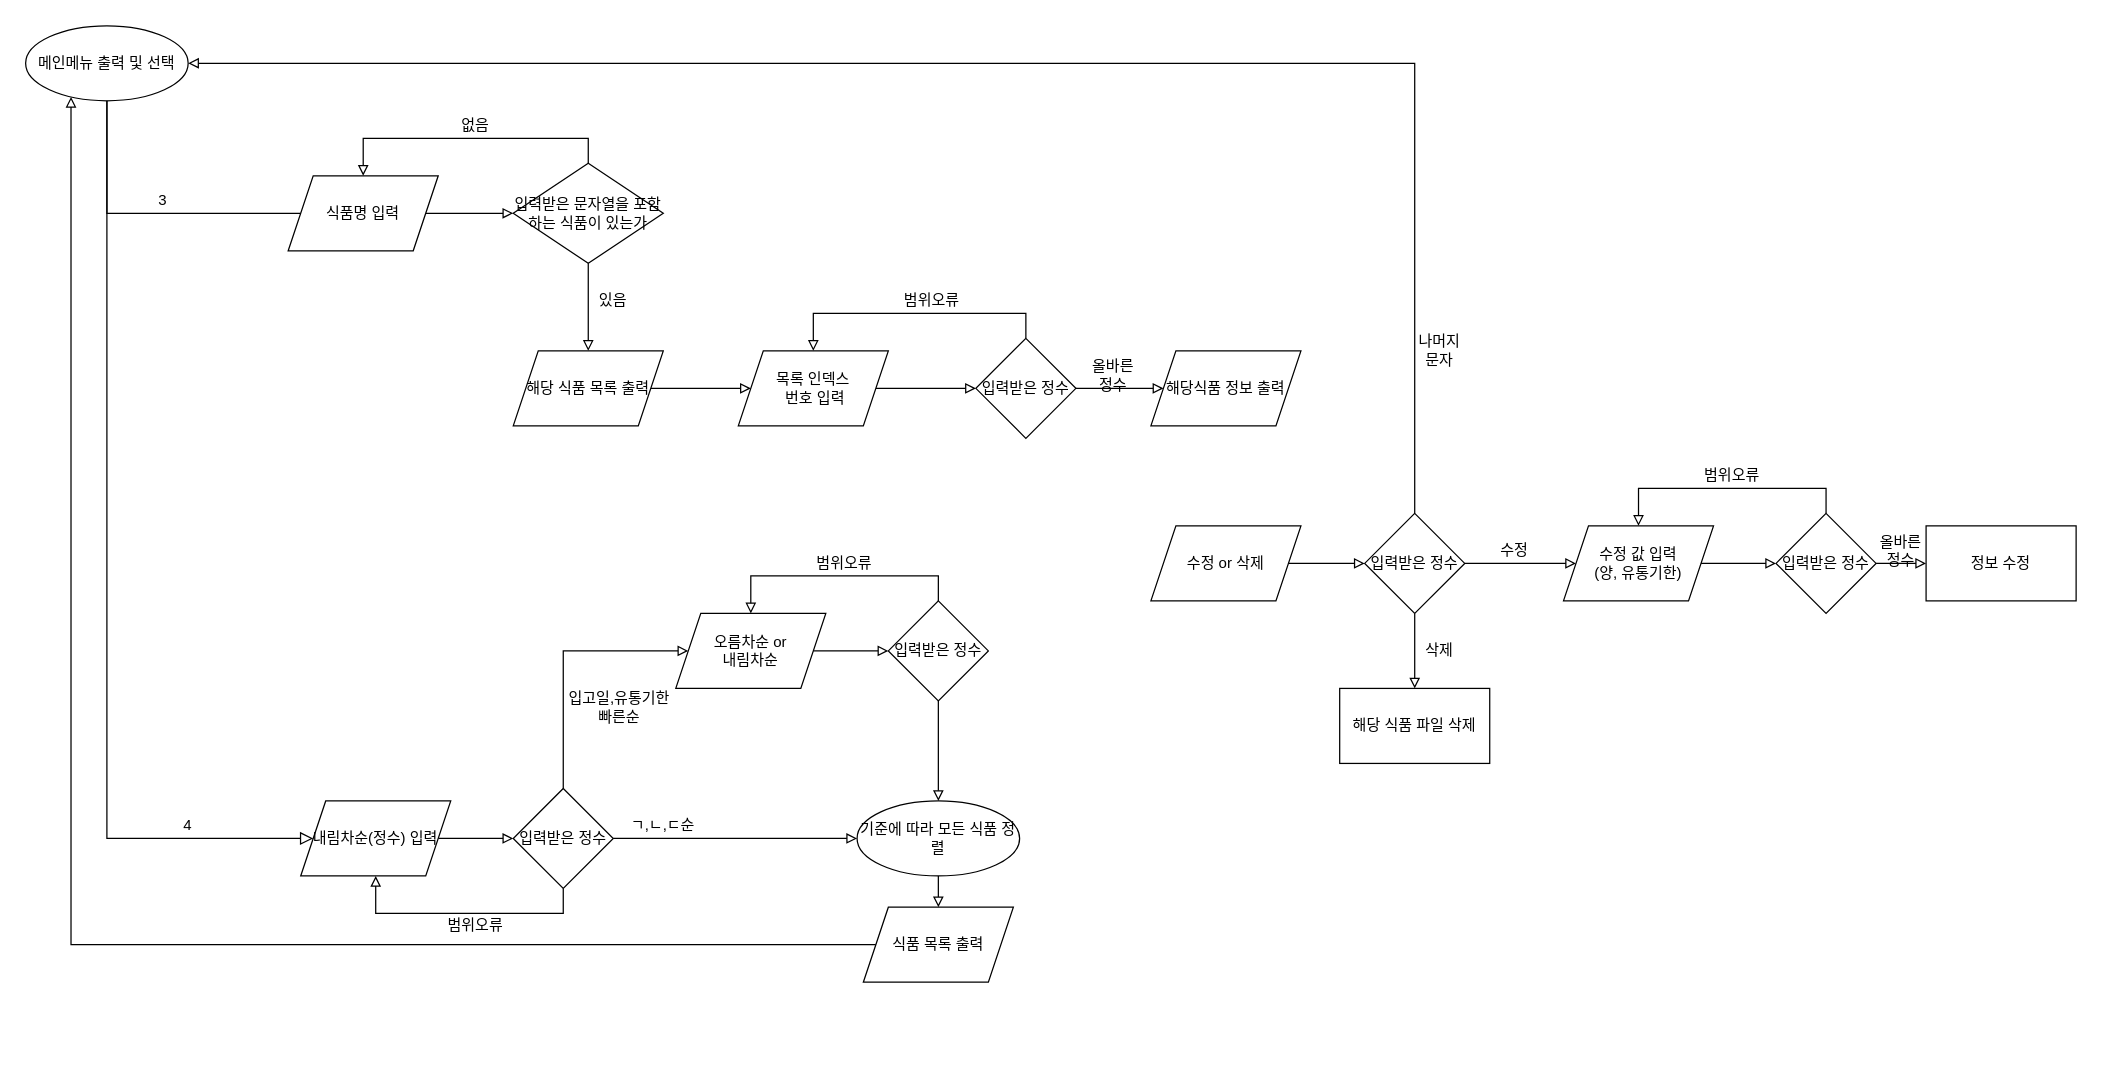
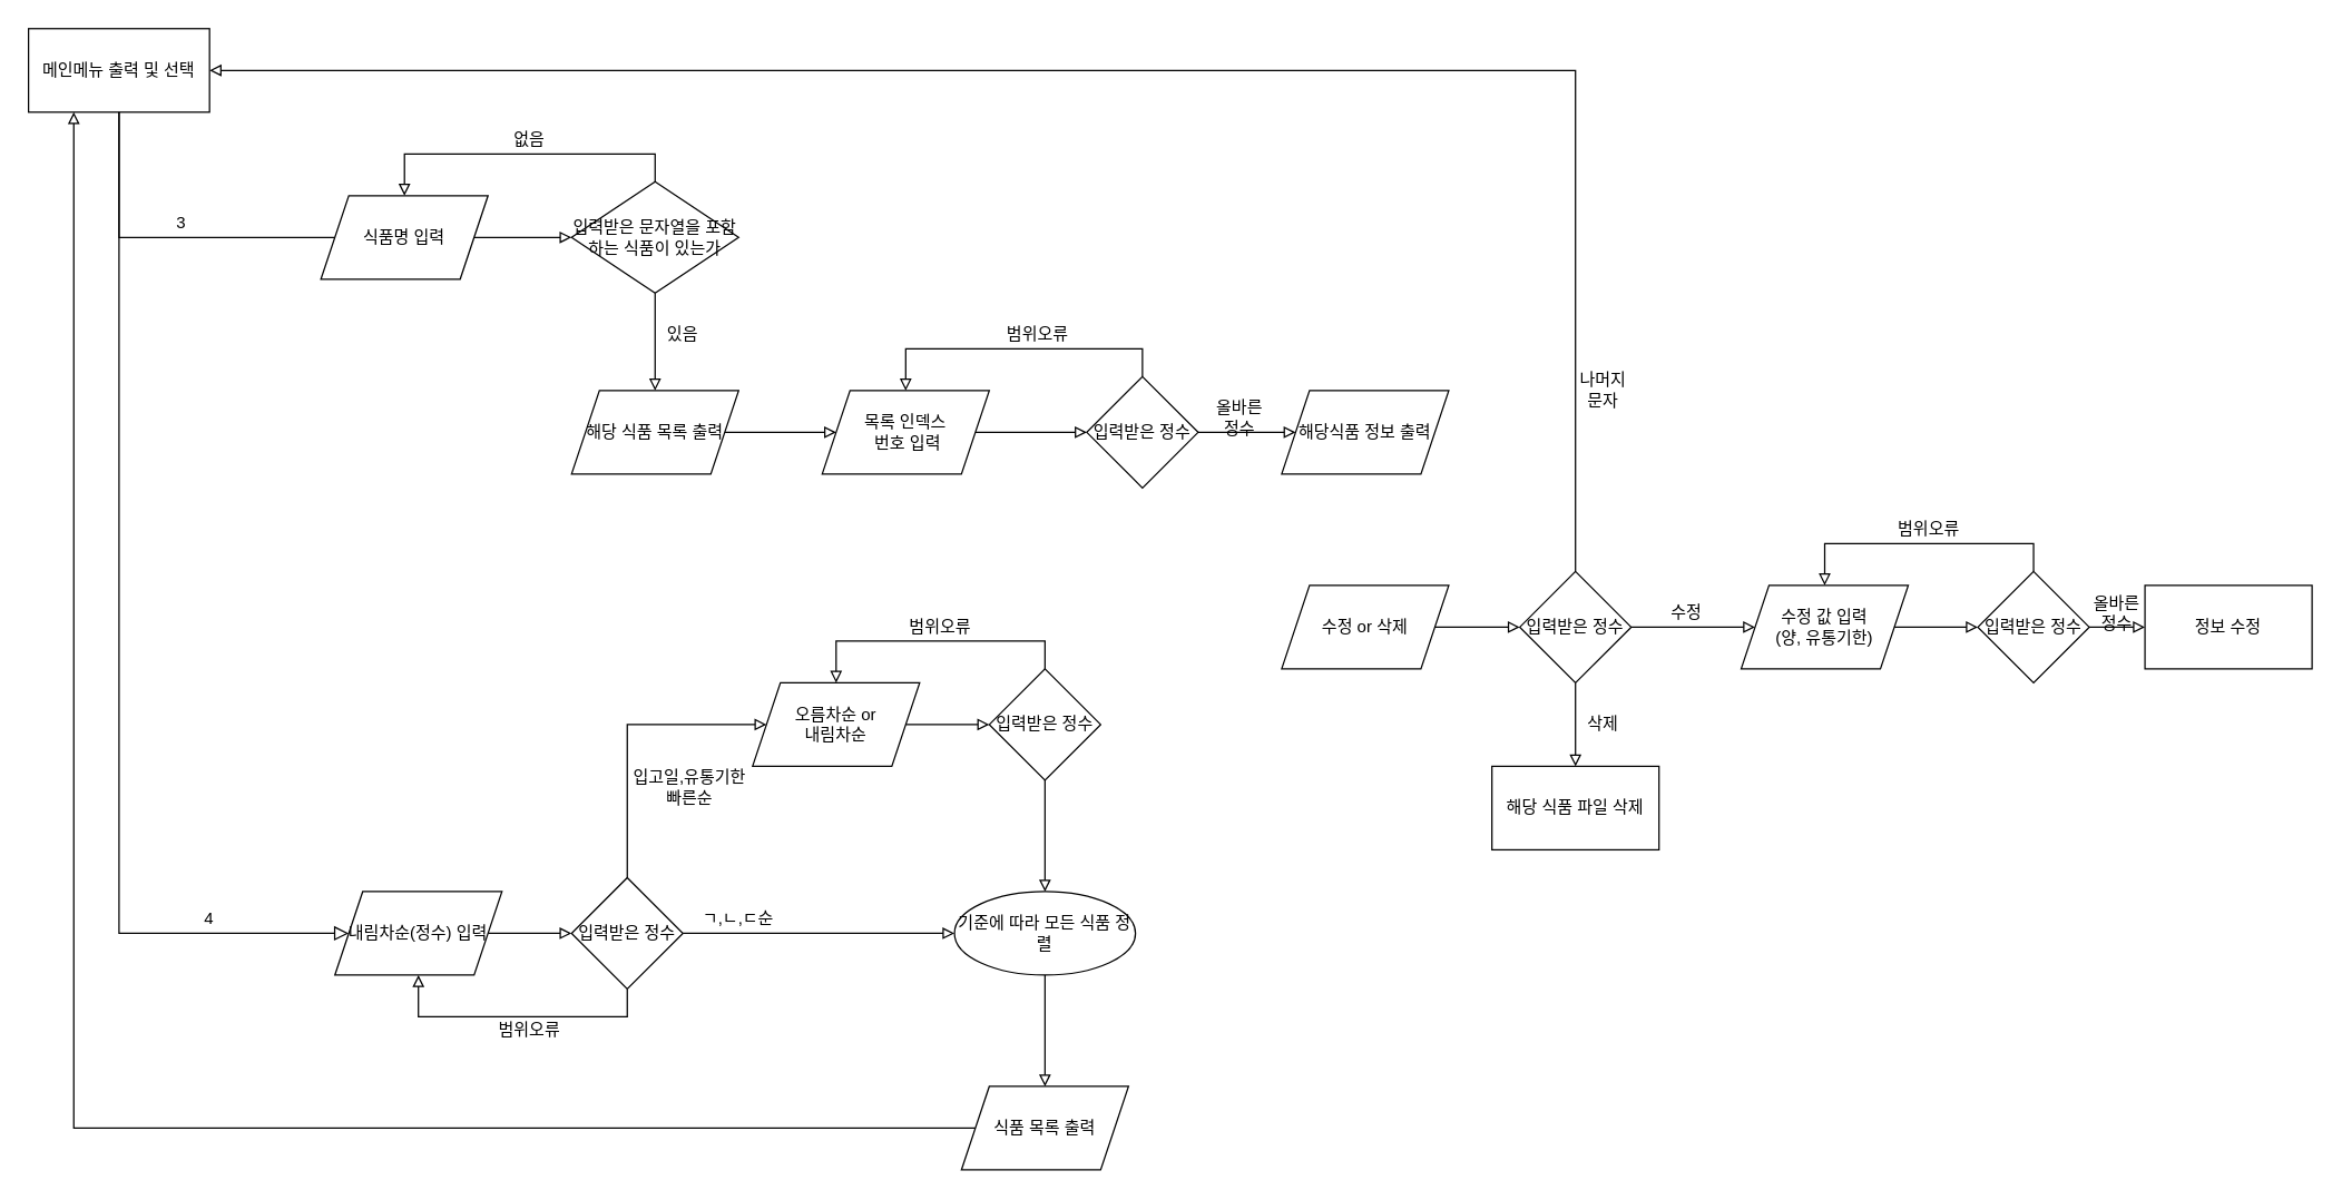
  <mxCell id="0" />
  <mxCell id="1" parent="0" />
  <mxCell id="2" value="" style="rounded=0;html=1;jettySize=auto;orthogonalLoop=1;fontSize=11;endArrow=none;endFill=0;endSize=8;strokeWidth=1;shadow=0;labelBackgroundColor=none;edgeStyle=orthogonalEdgeStyle;exitX=0.5;exitY=1;exitDx=0;exitDy=0;entryX=0;entryY=0.5;entryDx=0;entryDy=0;" parent="1" source="3" target="6" edge="1"><mxGeometry relative="1" as="geometry"><mxPoint x="100" y="90" as="sourcePoint" /><mxPoint x="50" y="140" as="targetPoint" /><Array as="points"><mxPoint x="85" y="170" /></Array></mxGeometry></mxCell>
- <mxCell id="3" value="메인메뉴 출력 및 선택" style="ellipse;whiteSpace=wrap;html=1;" vertex="1" parent="1"><mxGeometry x="20" y="20" width="130" height="60" as="geometry" /></mxCell>
+ <mxCell id="3" value="메인메뉴 출력 및 선택" style="rounded=0;whiteSpace=wrap;html=1;" vertex="1" parent="1"><mxGeometry x="20" y="20" width="130" height="60" as="geometry" /></mxCell>
  <mxCell id="4" value="해당 식품 파일 삭제" style="rounded=0;whiteSpace=wrap;html=1;" vertex="1" parent="1"><mxGeometry x="1071" y="550" width="120" height="60" as="geometry" /></mxCell>
  <mxCell id="5" style="edgeStyle=orthogonalEdgeStyle;rounded=0;orthogonalLoop=1;jettySize=auto;html=1;exitX=1;exitY=0.5;exitDx=0;exitDy=0;entryX=0;entryY=0.5;entryDx=0;entryDy=0;endArrow=block;endFill=0;" edge="1" parent="1" source="6" target="11"><mxGeometry relative="1" as="geometry" /></mxCell>
  <mxCell id="6" value="식품명 입력" style="shape=parallelogram;perimeter=parallelogramPerimeter;whiteSpace=wrap;html=1;fixedSize=1;" vertex="1" parent="1"><mxGeometry x="230" y="140" width="120" height="60" as="geometry" /></mxCell>
  <mxCell id="7" style="edgeStyle=orthogonalEdgeStyle;rounded=0;orthogonalLoop=1;jettySize=auto;html=1;exitX=1;exitY=0.5;exitDx=0;exitDy=0;entryX=0;entryY=0.5;entryDx=0;entryDy=0;endArrow=block;endFill=0;" edge="1" parent="1" source="8" target="32"><mxGeometry relative="1" as="geometry" /></mxCell>
  <mxCell id="8" value="수정 or 삭제" style="shape=parallelogram;perimeter=parallelogramPerimeter;whiteSpace=wrap;html=1;fixedSize=1;" vertex="1" parent="1"><mxGeometry x="920" y="420" width="120" height="60" as="geometry" /></mxCell>
  <mxCell id="9" style="edgeStyle=orthogonalEdgeStyle;rounded=0;orthogonalLoop=1;jettySize=auto;html=1;exitX=0.5;exitY=0;exitDx=0;exitDy=0;entryX=0.5;entryY=0;entryDx=0;entryDy=0;endArrow=block;endFill=0;" edge="1" parent="1" source="11" target="6"><mxGeometry relative="1" as="geometry" /></mxCell>
  <mxCell id="10" style="edgeStyle=orthogonalEdgeStyle;rounded=0;orthogonalLoop=1;jettySize=auto;html=1;exitX=0.5;exitY=1;exitDx=0;exitDy=0;entryX=0.5;entryY=0;entryDx=0;entryDy=0;endArrow=block;endFill=0;" edge="1" parent="1" source="11" target="18"><mxGeometry relative="1" as="geometry" /></mxCell>
  <mxCell id="11" value="입력받은 문자열을 포함하는 식품이 있는가" style="rhombus;whiteSpace=wrap;html=1;" vertex="1" parent="1"><mxGeometry x="410" y="130" width="120" height="80" as="geometry" /></mxCell>
  <mxCell id="12" value="3" style="text;html=1;strokeColor=none;fillColor=none;align=center;verticalAlign=middle;whiteSpace=wrap;rounded=0;" vertex="1" parent="1"><mxGeometry x="110" y="150" width="40" height="20" as="geometry" /></mxCell>
  <mxCell id="13" value="4" style="text;html=1;strokeColor=none;fillColor=none;align=center;verticalAlign=middle;whiteSpace=wrap;rounded=0;" vertex="1" parent="1"><mxGeometry x="130" y="650" width="40" height="20" as="geometry" /></mxCell>
  <mxCell id="14" value="" style="rounded=0;html=1;jettySize=auto;orthogonalLoop=1;fontSize=11;endArrow=block;endFill=0;endSize=8;strokeWidth=1;shadow=0;labelBackgroundColor=none;edgeStyle=orthogonalEdgeStyle;exitX=0.5;exitY=1;exitDx=0;exitDy=0;entryX=0;entryY=0.5;entryDx=0;entryDy=0;" edge="1" parent="1" source="3" target="16"><mxGeometry relative="1" as="geometry"><mxPoint x="80" y="210" as="sourcePoint" /><mxPoint x="235" y="300" as="targetPoint" /><Array as="points"><mxPoint x="85" y="670" /><mxPoint x="234" y="670" /></Array></mxGeometry></mxCell>
  <mxCell id="15" style="edgeStyle=orthogonalEdgeStyle;rounded=0;orthogonalLoop=1;jettySize=auto;html=1;exitX=1;exitY=0.5;exitDx=0;exitDy=0;entryX=0;entryY=0.5;entryDx=0;entryDy=0;endArrow=block;endFill=0;" edge="1" parent="1" source="16" target="46"><mxGeometry relative="1" as="geometry" /></mxCell>
  <mxCell id="16" value="내림차순(정수) 입력" style="shape=parallelogram;perimeter=parallelogramPerimeter;whiteSpace=wrap;html=1;fixedSize=1;" vertex="1" parent="1"><mxGeometry x="240" y="640" width="120" height="60" as="geometry" /></mxCell>
  <mxCell id="17" style="edgeStyle=orthogonalEdgeStyle;rounded=0;orthogonalLoop=1;jettySize=auto;html=1;exitX=1;exitY=0.5;exitDx=0;exitDy=0;entryX=0;entryY=0.5;entryDx=0;entryDy=0;endArrow=block;endFill=0;" edge="1" parent="1" source="18" target="22"><mxGeometry relative="1" as="geometry" /></mxCell>
  <mxCell id="18" value="해당 식품 목록 출력" style="shape=parallelogram;perimeter=parallelogramPerimeter;whiteSpace=wrap;html=1;fixedSize=1;" vertex="1" parent="1"><mxGeometry x="410" y="280" width="120" height="60" as="geometry" /></mxCell>
  <mxCell id="19" value="없음" style="text;html=1;strokeColor=none;fillColor=none;align=center;verticalAlign=middle;whiteSpace=wrap;rounded=0;" vertex="1" parent="1"><mxGeometry x="360" y="90" width="40" height="20" as="geometry" /></mxCell>
  <mxCell id="20" value="있음" style="text;html=1;strokeColor=none;fillColor=none;align=center;verticalAlign=middle;whiteSpace=wrap;rounded=0;" vertex="1" parent="1"><mxGeometry x="470" y="230" width="40" height="20" as="geometry" /></mxCell>
  <mxCell id="21" style="edgeStyle=orthogonalEdgeStyle;rounded=0;orthogonalLoop=1;jettySize=auto;html=1;exitX=1;exitY=0.5;exitDx=0;exitDy=0;entryX=0;entryY=0.5;entryDx=0;entryDy=0;endArrow=block;endFill=0;" edge="1" parent="1" source="22" target="25"><mxGeometry relative="1" as="geometry" /></mxCell>
  <mxCell id="22" value="목록 인덱스&lt;br&gt;&amp;nbsp;번호 입력" style="shape=parallelogram;perimeter=parallelogramPerimeter;whiteSpace=wrap;html=1;fixedSize=1;" vertex="1" parent="1"><mxGeometry x="590" y="280" width="120" height="60" as="geometry" /></mxCell>
  <mxCell id="23" style="edgeStyle=orthogonalEdgeStyle;rounded=0;orthogonalLoop=1;jettySize=auto;html=1;exitX=0.5;exitY=0;exitDx=0;exitDy=0;entryX=0.5;entryY=0;entryDx=0;entryDy=0;endArrow=block;endFill=0;" edge="1" parent="1" source="25" target="22"><mxGeometry relative="1" as="geometry" /></mxCell>
  <mxCell id="24" style="edgeStyle=orthogonalEdgeStyle;rounded=0;orthogonalLoop=1;jettySize=auto;html=1;exitX=1;exitY=0.5;exitDx=0;exitDy=0;entryX=0;entryY=0.5;entryDx=0;entryDy=0;endArrow=block;endFill=0;" edge="1" parent="1" source="25" target="26"><mxGeometry relative="1" as="geometry" /></mxCell>
  <mxCell id="25" value="입력받은 정수" style="rhombus;whiteSpace=wrap;html=1;" vertex="1" parent="1"><mxGeometry x="780" y="270" width="80" height="80" as="geometry" /></mxCell>
  <mxCell id="26" value="해당식품 정보 출력" style="shape=parallelogram;perimeter=parallelogramPerimeter;whiteSpace=wrap;html=1;fixedSize=1;" vertex="1" parent="1"><mxGeometry x="920" y="280" width="120" height="60" as="geometry" /></mxCell>
  <mxCell id="27" style="edgeStyle=orthogonalEdgeStyle;rounded=0;orthogonalLoop=1;jettySize=auto;html=1;exitX=1;exitY=0.5;exitDx=0;exitDy=0;entryX=0;entryY=0.5;entryDx=0;entryDy=0;endArrow=block;endFill=0;" edge="1" parent="1" source="28" target="37"><mxGeometry relative="1" as="geometry" /></mxCell>
  <mxCell id="28" value="수정 값 입력&lt;br&gt;(양, 유통기한)" style="shape=parallelogram;perimeter=parallelogramPerimeter;whiteSpace=wrap;html=1;fixedSize=1;" vertex="1" parent="1"><mxGeometry x="1250" y="420" width="120" height="60" as="geometry" /></mxCell>
  <mxCell id="29" style="edgeStyle=orthogonalEdgeStyle;rounded=0;orthogonalLoop=1;jettySize=auto;html=1;exitX=1;exitY=0.5;exitDx=0;exitDy=0;entryX=0;entryY=0.5;entryDx=0;entryDy=0;endArrow=block;endFill=0;" edge="1" parent="1" source="32" target="28"><mxGeometry relative="1" as="geometry" /></mxCell>
  <mxCell id="30" style="edgeStyle=orthogonalEdgeStyle;rounded=0;orthogonalLoop=1;jettySize=auto;html=1;exitX=0.5;exitY=1;exitDx=0;exitDy=0;entryX=0.5;entryY=0;entryDx=0;entryDy=0;endArrow=block;endFill=0;" edge="1" parent="1" source="32" target="4"><mxGeometry relative="1" as="geometry" /></mxCell>
  <mxCell id="31" style="edgeStyle=orthogonalEdgeStyle;rounded=0;orthogonalLoop=1;jettySize=auto;html=1;exitX=0.5;exitY=0;exitDx=0;exitDy=0;endArrow=block;endFill=0;entryX=1;entryY=0.5;entryDx=0;entryDy=0;" edge="1" parent="1" source="32" target="3"><mxGeometry relative="1" as="geometry"><mxPoint x="1131" y="331.6" as="targetPoint" /></mxGeometry></mxCell>
  <mxCell id="32" value="입력받은 정수" style="rhombus;whiteSpace=wrap;html=1;" vertex="1" parent="1"><mxGeometry x="1091" y="410" width="80" height="80" as="geometry" /></mxCell>
  <mxCell id="33" value="삭제" style="text;html=1;strokeColor=none;fillColor=none;align=center;verticalAlign=middle;whiteSpace=wrap;rounded=0;" vertex="1" parent="1"><mxGeometry x="1131" y="510" width="40" height="20" as="geometry" /></mxCell>
  <mxCell id="34" value="수정" style="text;html=1;strokeColor=none;fillColor=none;align=center;verticalAlign=middle;whiteSpace=wrap;rounded=0;" vertex="1" parent="1"><mxGeometry x="1191" y="430" width="40" height="20" as="geometry" /></mxCell>
  <mxCell id="35" style="edgeStyle=orthogonalEdgeStyle;rounded=0;orthogonalLoop=1;jettySize=auto;html=1;exitX=0.5;exitY=0;exitDx=0;exitDy=0;endArrow=block;endFill=0;entryX=0.5;entryY=0;entryDx=0;entryDy=0;" edge="1" parent="1" source="37" target="28"><mxGeometry relative="1" as="geometry"><mxPoint x="1430" y="360" as="targetPoint" /></mxGeometry></mxCell>
  <mxCell id="36" style="edgeStyle=orthogonalEdgeStyle;rounded=0;orthogonalLoop=1;jettySize=auto;html=1;exitX=1;exitY=0.5;exitDx=0;exitDy=0;endArrow=block;endFill=0;" edge="1" parent="1" source="37"><mxGeometry relative="1" as="geometry"><mxPoint x="1540" y="450" as="targetPoint" /></mxGeometry></mxCell>
  <mxCell id="37" value="입력받은 정수" style="rhombus;whiteSpace=wrap;html=1;" vertex="1" parent="1"><mxGeometry x="1420" y="410" width="80" height="80" as="geometry" /></mxCell>
  <mxCell id="38" value="정보 수정" style="rounded=0;whiteSpace=wrap;html=1;" vertex="1" parent="1"><mxGeometry x="1540" y="420" width="120" height="60" as="geometry" /></mxCell>
  <mxCell id="39" value="범위오류" style="text;html=1;strokeColor=none;fillColor=none;align=center;verticalAlign=middle;whiteSpace=wrap;rounded=0;" vertex="1" parent="1"><mxGeometry x="1360" y="370" width="50" height="20" as="geometry" /></mxCell>
  <mxCell id="40" value="올바른 정수" style="text;html=1;strokeColor=none;fillColor=none;align=center;verticalAlign=middle;whiteSpace=wrap;rounded=0;" vertex="1" parent="1"><mxGeometry x="1500" y="430" width="40" height="20" as="geometry" /></mxCell>
  <mxCell id="41" value="범위오류" style="text;html=1;strokeColor=none;fillColor=none;align=center;verticalAlign=middle;whiteSpace=wrap;rounded=0;" vertex="1" parent="1"><mxGeometry x="720" y="230" width="50" height="20" as="geometry" /></mxCell>
  <mxCell id="42" value="올바른 정수" style="text;html=1;strokeColor=none;fillColor=none;align=center;verticalAlign=middle;whiteSpace=wrap;rounded=0;" vertex="1" parent="1"><mxGeometry x="870" y="290" width="40" height="20" as="geometry" /></mxCell>
  <mxCell id="43" style="edgeStyle=orthogonalEdgeStyle;rounded=0;orthogonalLoop=1;jettySize=auto;html=1;exitX=0.5;exitY=1;exitDx=0;exitDy=0;entryX=0.5;entryY=1;entryDx=0;entryDy=0;endArrow=block;endFill=0;" edge="1" parent="1" source="46" target="16"><mxGeometry relative="1" as="geometry" /></mxCell>
  <mxCell id="44" style="edgeStyle=orthogonalEdgeStyle;rounded=0;orthogonalLoop=1;jettySize=auto;html=1;exitX=1;exitY=0.5;exitDx=0;exitDy=0;endArrow=block;endFill=0;entryX=0;entryY=0.5;entryDx=0;entryDy=0;" edge="1" parent="1" source="46" target="57"><mxGeometry relative="1" as="geometry"><mxPoint x="610" y="670" as="targetPoint" /></mxGeometry></mxCell>
  <mxCell id="45" style="edgeStyle=orthogonalEdgeStyle;rounded=0;orthogonalLoop=1;jettySize=auto;html=1;exitX=0.5;exitY=0;exitDx=0;exitDy=0;endArrow=block;endFill=0;" edge="1" parent="1" source="46"><mxGeometry relative="1" as="geometry"><mxPoint x="550" y="520" as="targetPoint" /><Array as="points"><mxPoint x="450" y="520" /></Array></mxGeometry></mxCell>
  <mxCell id="46" value="입력받은 정수" style="rhombus;whiteSpace=wrap;html=1;" vertex="1" parent="1"><mxGeometry x="410" y="630" width="80" height="80" as="geometry" /></mxCell>
  <mxCell id="47" value="나머지 문자" style="text;html=1;strokeColor=none;fillColor=none;align=center;verticalAlign=middle;whiteSpace=wrap;rounded=0;" vertex="1" parent="1"><mxGeometry x="1131" y="270" width="40" height="20" as="geometry" /></mxCell>
  <mxCell id="48" value="범위오류" style="text;html=1;strokeColor=none;fillColor=none;align=center;verticalAlign=middle;whiteSpace=wrap;rounded=0;" vertex="1" parent="1"><mxGeometry x="355" y="730" width="50" height="20" as="geometry" /></mxCell>
  <mxCell id="49" value="입고일,유통기한&lt;br&gt;빠른순" style="text;html=1;strokeColor=none;fillColor=none;align=center;verticalAlign=middle;whiteSpace=wrap;rounded=0;" vertex="1" parent="1"><mxGeometry x="450" y="555" width="90" height="20" as="geometry" /></mxCell>
  <mxCell id="50" value="ㄱ,ㄴ,ㄷ순" style="text;html=1;strokeColor=none;fillColor=none;align=center;verticalAlign=middle;whiteSpace=wrap;rounded=0;" vertex="1" parent="1"><mxGeometry x="500" y="650" width="60" height="20" as="geometry" /></mxCell>
  <mxCell id="51" style="edgeStyle=orthogonalEdgeStyle;rounded=0;orthogonalLoop=1;jettySize=auto;html=1;exitX=1;exitY=0.5;exitDx=0;exitDy=0;entryX=0;entryY=0.5;entryDx=0;entryDy=0;endArrow=block;endFill=0;" edge="1" parent="1" source="52" target="55"><mxGeometry relative="1" as="geometry" /></mxCell>
  <mxCell id="52" value="오름차순 or &lt;br&gt;내림차순" style="shape=parallelogram;perimeter=parallelogramPerimeter;whiteSpace=wrap;html=1;fixedSize=1;" vertex="1" parent="1"><mxGeometry x="540" y="490" width="120" height="60" as="geometry" /></mxCell>
  <mxCell id="53" style="edgeStyle=orthogonalEdgeStyle;rounded=0;orthogonalLoop=1;jettySize=auto;html=1;exitX=0.5;exitY=1;exitDx=0;exitDy=0;endArrow=block;endFill=0;entryX=0.5;entryY=0;entryDx=0;entryDy=0;" edge="1" parent="1" source="55" target="57"><mxGeometry relative="1" as="geometry"><mxPoint x="750" y="610" as="targetPoint" /></mxGeometry></mxCell>
  <mxCell id="54" style="edgeStyle=orthogonalEdgeStyle;rounded=0;orthogonalLoop=1;jettySize=auto;html=1;exitX=0.5;exitY=0;exitDx=0;exitDy=0;entryX=0.5;entryY=0;entryDx=0;entryDy=0;endArrow=block;endFill=0;" edge="1" parent="1" source="55" target="52"><mxGeometry relative="1" as="geometry" /></mxCell>
  <mxCell id="55" value="입력받은 정수" style="rhombus;whiteSpace=wrap;html=1;" vertex="1" parent="1"><mxGeometry x="710" y="480" width="80" height="80" as="geometry" /></mxCell>
  <mxCell id="56" style="edgeStyle=orthogonalEdgeStyle;rounded=0;orthogonalLoop=1;jettySize=auto;html=1;exitX=0.5;exitY=1;exitDx=0;exitDy=0;entryX=0.5;entryY=0;entryDx=0;entryDy=0;endArrow=block;endFill=0;" edge="1" parent="1" source="57" target="60"><mxGeometry relative="1" as="geometry" /></mxCell>
  <mxCell id="57" value="기준에 따라 모든 식품 정렬" style="ellipse;whiteSpace=wrap;html=1;" vertex="1" parent="1"><mxGeometry x="685" y="640" width="130" height="60" as="geometry" /></mxCell>
  <mxCell id="58" value="범위오류" style="text;html=1;strokeColor=none;fillColor=none;align=center;verticalAlign=middle;whiteSpace=wrap;rounded=0;" vertex="1" parent="1"><mxGeometry x="650" y="440" width="50" height="20" as="geometry" /></mxCell>
  <mxCell id="59" style="edgeStyle=orthogonalEdgeStyle;rounded=0;orthogonalLoop=1;jettySize=auto;html=1;exitX=0;exitY=0.5;exitDx=0;exitDy=0;entryX=0.25;entryY=1;entryDx=0;entryDy=0;endArrow=block;endFill=0;" edge="1" parent="1" source="60" target="3"><mxGeometry relative="1" as="geometry" /></mxCell>
- <mxCell id="60" value="식품 목록 출력" style="shape=parallelogram;perimeter=parallelogramPerimeter;whiteSpace=wrap;html=1;fixedSize=1;" vertex="1" parent="1"><mxGeometry x="690" y="725" width="120" height="60" as="geometry" /></mxCell>
+ <mxCell id="60" value="식품 목록 출력" style="shape=parallelogram;perimeter=parallelogramPerimeter;whiteSpace=wrap;html=1;fixedSize=1;" vertex="1" parent="1"><mxGeometry x="690" y="780" width="120" height="60" as="geometry" /></mxCell>
